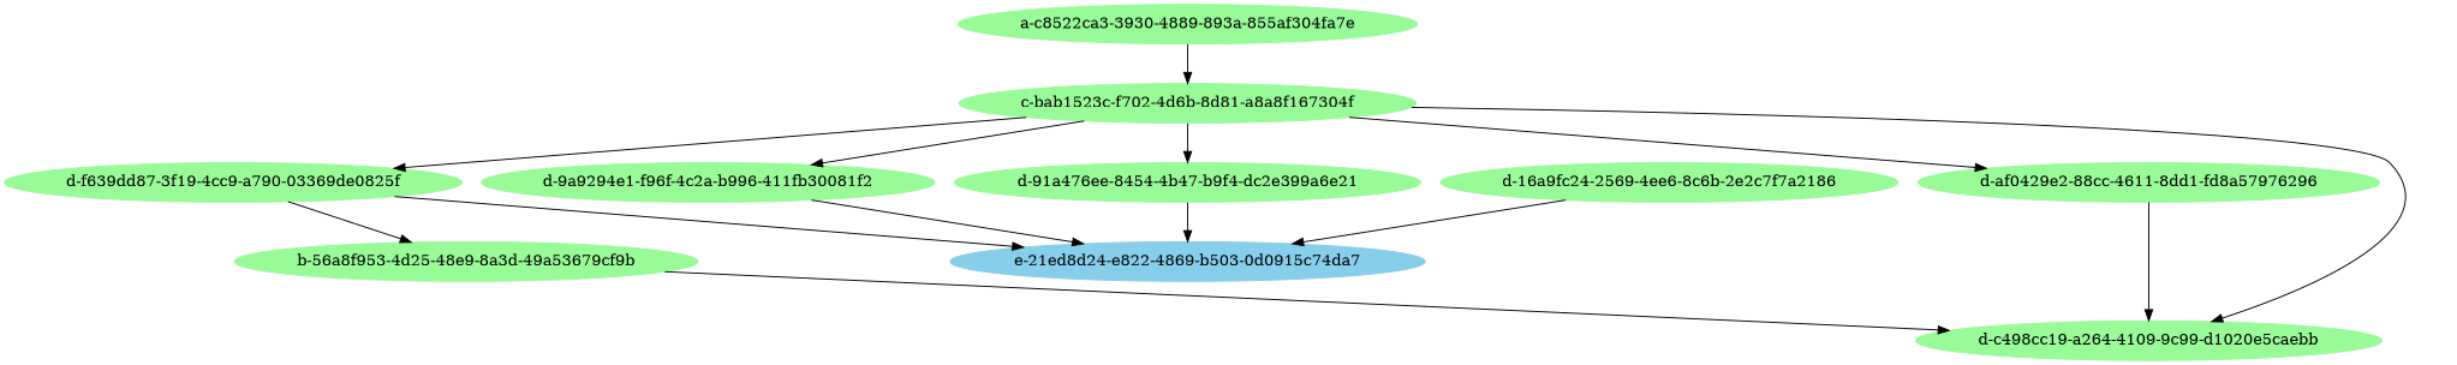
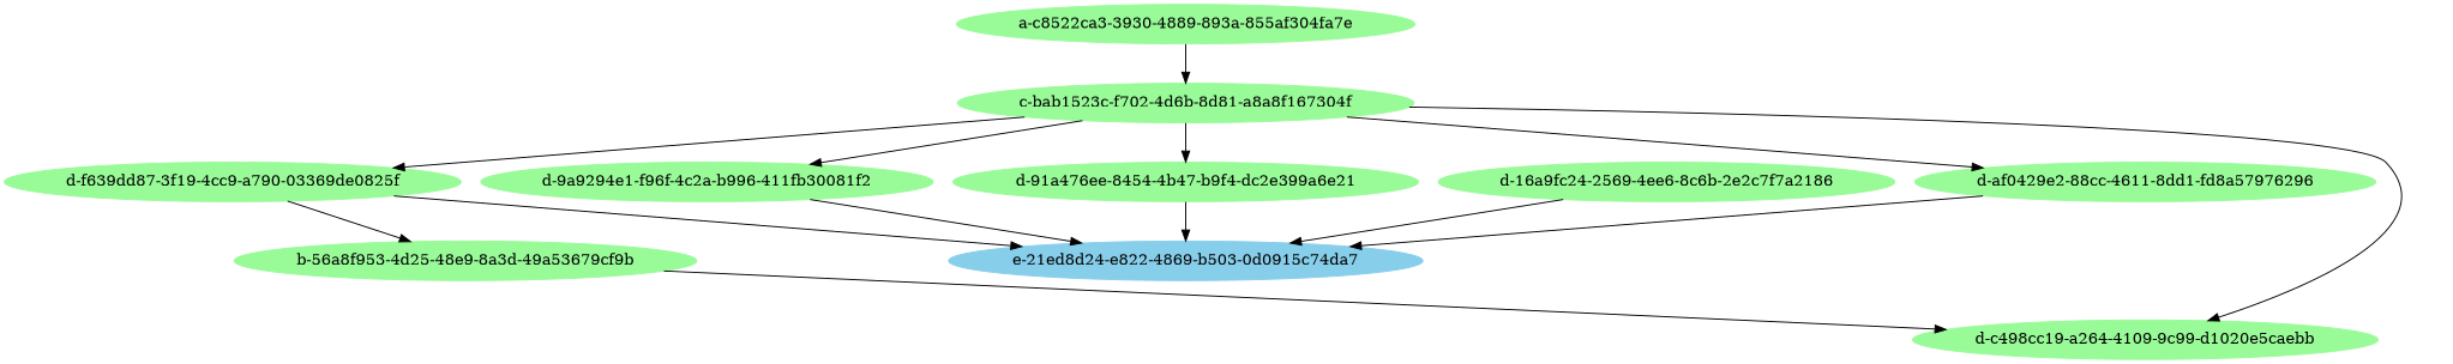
  digraph {
    node [color=palegreen style=filled]
    "a-c8522ca3-3930-4889-893a-855af304fa7e"
    "c-bab1523c-f702-4d6b-8d81-a8a8f167304f"
    "b-56a8f953-4d25-48e9-8a3d-49a53679cf9b"
    "d-c498cc19-a264-4109-9c99-d1020e5caebb"
    "d-9a9294e1-f96f-4c2a-b996-411fb30081f2"
    "d-f639dd87-3f19-4cc9-a790-03369de0825f"
    "d-91a476ee-8454-4b47-b9f4-dc2e399a6e21"
    "d-af0429e2-88cc-4611-8dd1-fd8a57976296"
    "e-21ed8d24-e822-4869-b503-0d0915c74da7" [color=skyblue]
    "d-16a9fc24-2569-4ee6-8c6b-2e2c7f7a2186"
    "a-c8522ca3-3930-4889-893a-855af304fa7e" -> "c-bab1523c-f702-4d6b-8d81-a8a8f167304f"
    "c-bab1523c-f702-4d6b-8d81-a8a8f167304f" -> "d-c498cc19-a264-4109-9c99-d1020e5caebb"
    "c-bab1523c-f702-4d6b-8d81-a8a8f167304f" -> "d-9a9294e1-f96f-4c2a-b996-411fb30081f2"
    "c-bab1523c-f702-4d6b-8d81-a8a8f167304f" -> "d-f639dd87-3f19-4cc9-a790-03369de0825f"
    "c-bab1523c-f702-4d6b-8d81-a8a8f167304f" -> "d-91a476ee-8454-4b47-b9f4-dc2e399a6e21"
    "c-bab1523c-f702-4d6b-8d81-a8a8f167304f" -> "d-af0429e2-88cc-4611-8dd1-fd8a57976296"
    "b-56a8f953-4d25-48e9-8a3d-49a53679cf9b" -> "d-c498cc19-a264-4109-9c99-d1020e5caebb"
    "d-9a9294e1-f96f-4c2a-b996-411fb30081f2" -> "e-21ed8d24-e822-4869-b503-0d0915c74da7"
    "d-f639dd87-3f19-4cc9-a790-03369de0825f" -> "b-56a8f953-4d25-48e9-8a3d-49a53679cf9b"
    "d-f639dd87-3f19-4cc9-a790-03369de0825f" -> "e-21ed8d24-e822-4869-b503-0d0915c74da7"
    "d-91a476ee-8454-4b47-b9f4-dc2e399a6e21" -> "e-21ed8d24-e822-4869-b503-0d0915c74da7"
-   "d-af0429e2-88cc-4611-8dd1-fd8a57976296" -> "d-c498cc19-a264-4109-9c99-d1020e5caebb"
+   "d-af0429e2-88cc-4611-8dd1-fd8a57976296" -> "e-21ed8d24-e822-4869-b503-0d0915c74da7"
    "d-16a9fc24-2569-4ee6-8c6b-2e2c7f7a2186" -> "e-21ed8d24-e822-4869-b503-0d0915c74da7"
  }
